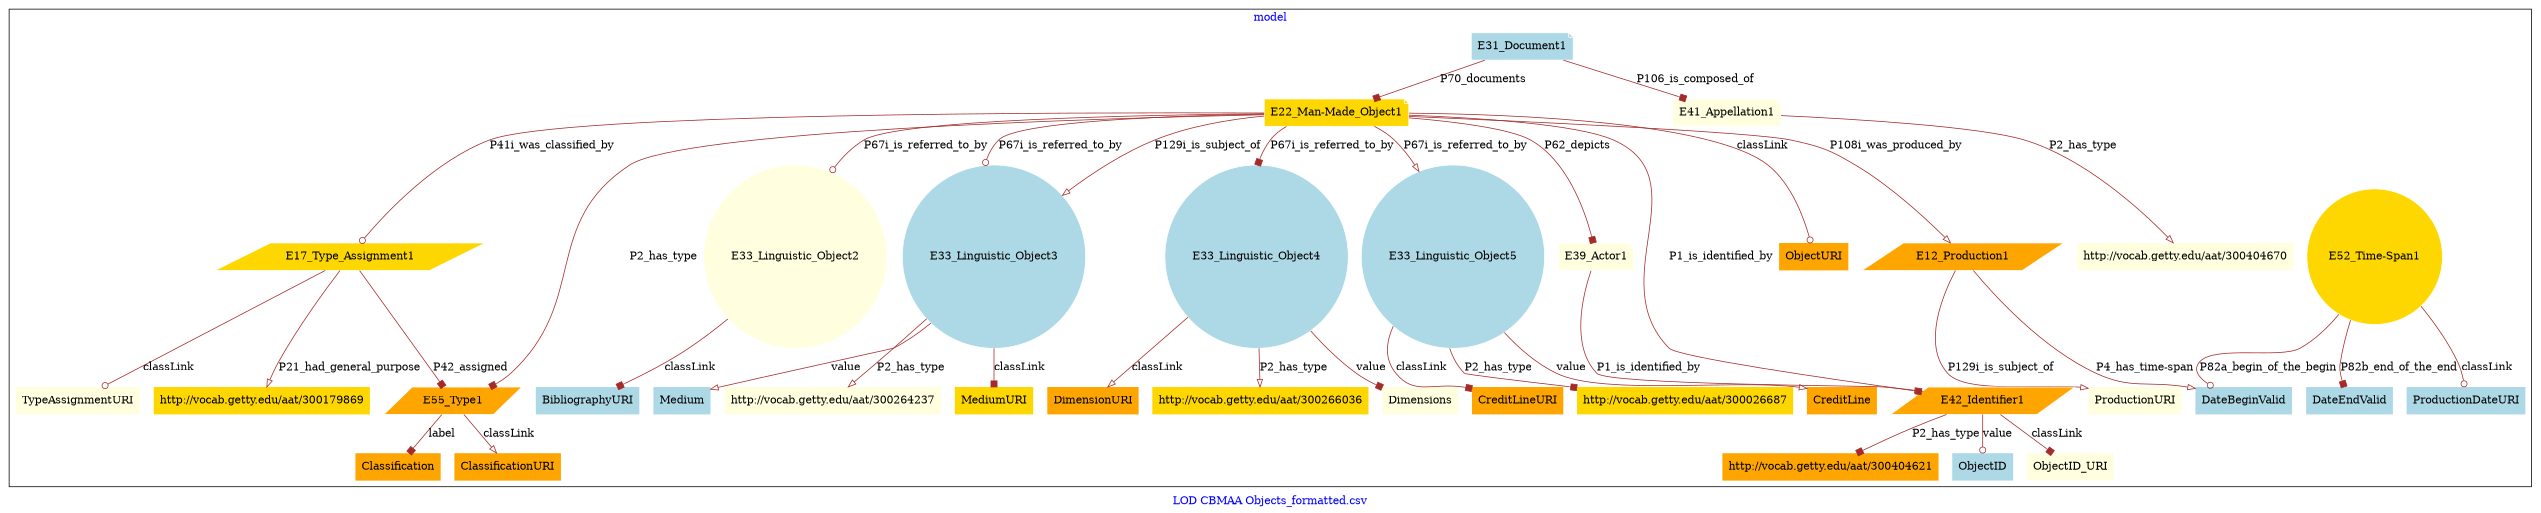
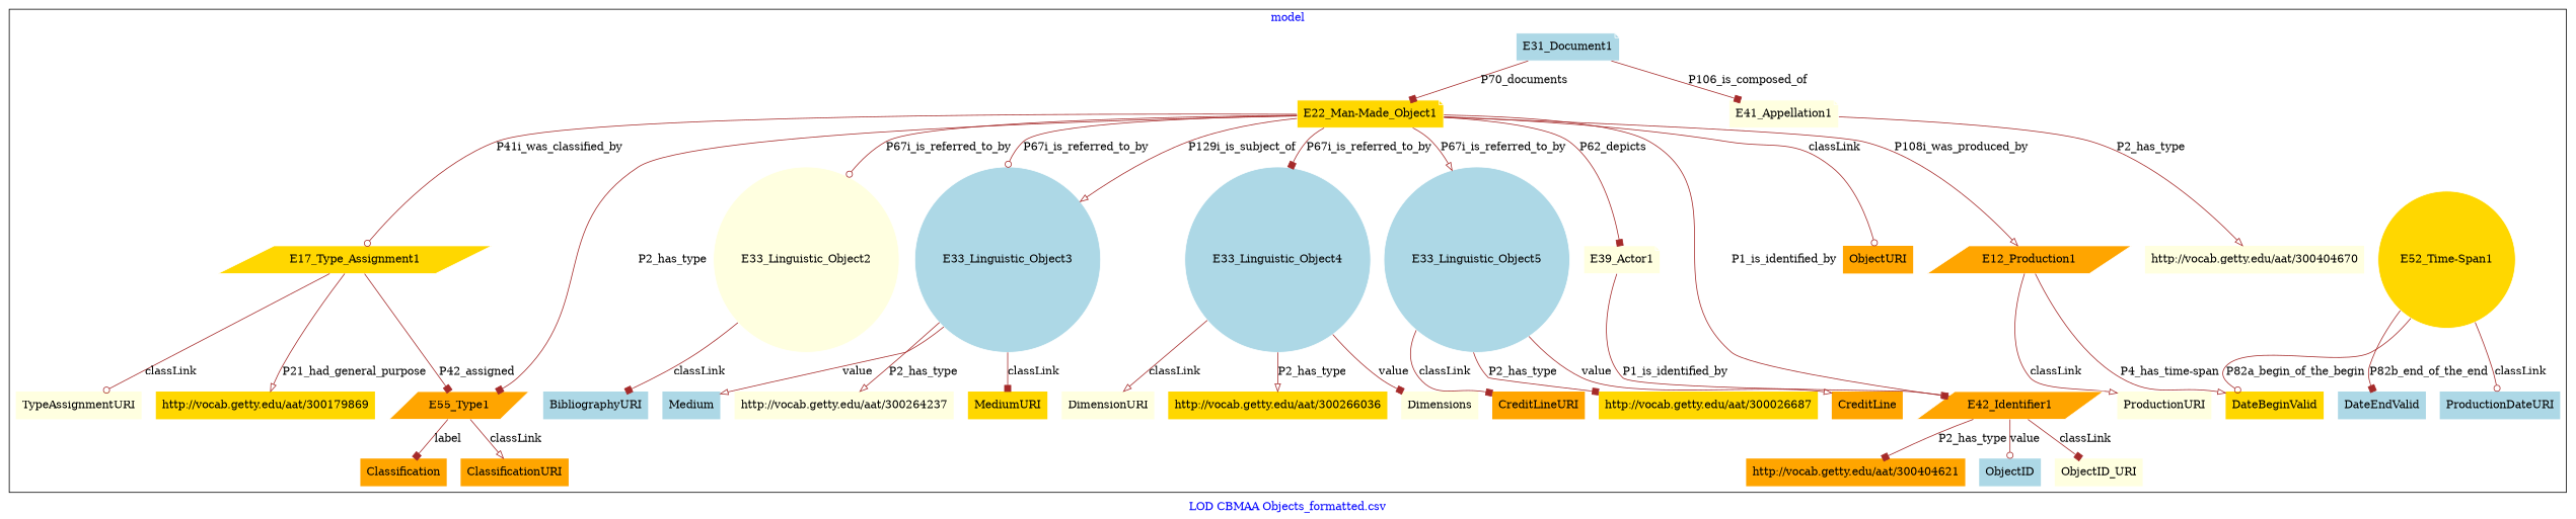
  digraph {
    fontcolor=blue
    label="LOD CBMAA Objects_formatted.csv"
    remincross=true
    node [fillcolor=lightyellow shape=plaintext style=filled]
    edge [arrowhead=box color=brown fontcolor=black]
    n1 [color=white fillcolor=orange label=E12_Production1 shape=parallelogram]
    n2 [color=white fillcolor=gold label="E52_Time-Span1" shape=circle]
    n3 [color=white fillcolor=gold label=E17_Type_Assignment1 shape=parallelogram]
    n4 [color=white fillcolor=orange label=E55_Type1 shape=parallelogram]
    n5 [color=white fillcolor=gold label="E22_Man-Made_Object1" shape=note]
    n6 [color=white label=E33_Linguistic_Object2 shape=circle]
    n7 [color=white fillcolor=lightblue label=E33_Linguistic_Object3 shape=circle]
    n8 [color=white fillcolor=lightblue label=E33_Linguistic_Object4 shape=circle]
    n9 [color=white fillcolor=lightblue label=E33_Linguistic_Object5 shape=circle]
    n10 [color=white label=E39_Actor1 shape=note]
    n11 [color=white fillcolor=lightblue label=E31_Document1 shape=note]
    n12 [color=white label=E41_Appellation1 shape=note]
    n13 [color=white fillcolor=orange label=E42_Identifier1 shape=parallelogram]
    n14 [fillcolor=lightblue label=ObjectID]
    n15 [label=Dimensions]
    n16 [fillcolor=orange label=CreditLine]
    n17 [label=ProductionURI]
    n18 [label=ObjectID_URI]
    n19 [fillcolor=orange label=ObjectURI]
    n20 [fillcolor=orange label=CreditLineURI]
-   n21 [fillcolor=lightblue label=DateBeginValid]
+   n21 [fillcolor=gold label=DateBeginValid]
    n22 [fillcolor=gold label=MediumURI]
    n23 [fillcolor=lightblue label=Medium]
    n24 [fillcolor=lightblue label=BibliographyURI]
    n25 [fillcolor=lightblue label=DateEndValid]
    n26 [fillcolor=orange label=ClassificationURI]
    n27 [fillcolor=lightblue label=ProductionDateURI]
-   n28 [fillcolor=orange label=DimensionURI]
+   n28 [label=DimensionURI]
    n29 [fillcolor=orange label=Classification]
    n30 [label=TypeAssignmentURI]
    n31 [fillcolor=gold label="http://vocab.getty.edu/aat/300026687"]
    n32 [label="http://vocab.getty.edu/aat/300264237"]
    n33 [fillcolor=orange label="http://vocab.getty.edu/aat/300404621"]
    n34 [fillcolor=gold label="http://vocab.getty.edu/aat/300179869"]
    n35 [fillcolor=gold label="http://vocab.getty.edu/aat/300266036"]
    n36 [label="http://vocab.getty.edu/aat/300404670"]
    subgraph cluster_1 {
      label=model
      n1
      n2
      n3
      n4
      n5
      n6
      n7
      n8
      n9
      n10
      n11
      n12
      n13
      n14
      n15
      n16
      n17
      n18
      n19
      n20
      n21
      n22
      n23
      n24
      n25
      n26
      n27
      n28
      n29
      n30
      n31
      n32
      n33
      n34
      n35
      n36
    }
-   n1 -> n17 [arrowhead=onormal label=P129i_is_subject_of]
+   n1 -> n17 [arrowhead=onormal label=classLink]
    n1 -> n21 [arrowhead=onormal label="P4_has_time-span"]
    n2 -> n21 [arrowhead=odot label=P82a_begin_of_the_begin]
    n2 -> n25 [label=P82b_end_of_the_end]
    n2 -> n27 [arrowhead=odot label=classLink]
    n3 -> n4 [label=P42_assigned]
    n3 -> n30 [arrowhead=odot label=classLink]
    n3 -> n34 [arrowhead=onormal label=P21_had_general_purpose]
    n4 -> n26 [arrowhead=onormal label=classLink]
    n4 -> n29 [label=label]
    n5 -> n1 [arrowhead=onormal label=P108i_was_produced_by]
    n5 -> n3 [arrowhead=odot label=P41i_was_classified_by]
    n5 -> n4 [label=P2_has_type]
    n5 -> n6 [arrowhead=odot label=P67i_is_referred_to_by]
    n5 -> n7 [arrowhead=odot label=P67i_is_referred_to_by]
    n5 -> n7 [arrowhead=onormal label=P129i_is_subject_of]
    n5 -> n8 [label=P67i_is_referred_to_by]
    n5 -> n9 [arrowhead=onormal label=P67i_is_referred_to_by]
    n5 -> n10 [label=P62_depicts]
    n5 -> n13 [label=P1_is_identified_by]
    n5 -> n19 [arrowhead=odot label=classLink]
    n6 -> n24 [label=classLink]
    n7 -> n22 [label=classLink]
    n7 -> n23 [arrowhead=onormal label=value]
    n7 -> n32 [arrowhead=onormal label=P2_has_type]
    n8 -> n15 [label=value]
    n8 -> n28 [arrowhead=onormal label=classLink]
    n8 -> n35 [arrowhead=onormal label=P2_has_type]
    n9 -> n16 [arrowhead=onormal label=value]
    n9 -> n20 [label=classLink]
    n9 -> n31 [label=P2_has_type]
    n10 -> n13 [arrowhead=onormal label=P1_is_identified_by]
    n11 -> n5 [label=P70_documents]
    n11 -> n12 [label=P106_is_composed_of]
    n12 -> n36 [arrowhead=onormal label=P2_has_type]
    n13 -> n14 [arrowhead=odot label=value]
    n13 -> n18 [label=classLink]
    n13 -> n33 [label=P2_has_type]
  }
